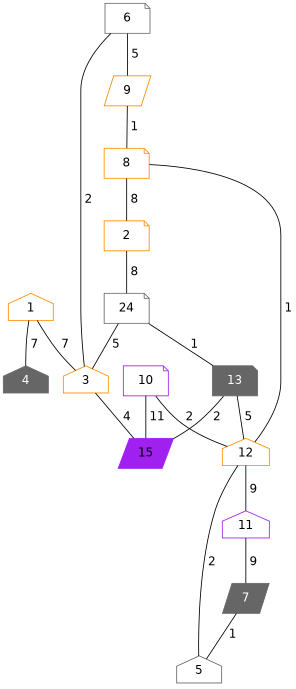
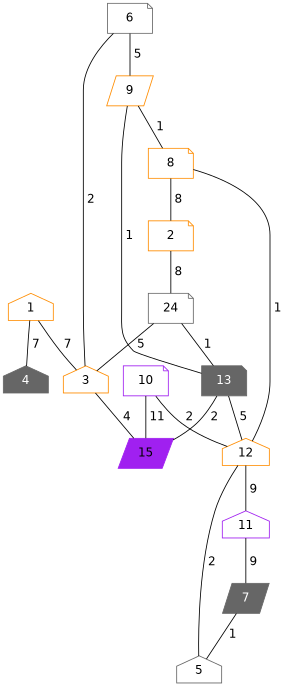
  strict graph {
    fontname="DejaVu Sans"
    node [color=darkorange fontname="DejaVu Sans" shape=house]
    edge [fontname="DejaVu Sans" weight=1]
    n1 [label=1]
    n2 [label=3]
    n3 [color=gray40 fontcolor=white label=4 style=filled]
    n4 [color=purple label=15 shape=parallelogram style=filled]
    n5 [label=2 shape=note]
    n6 [color=gray40 label=24 shape=note]
    n7 [color=gray40 fontcolor=white label=13 shape=note style=filled]
    n8 [color=gray40 label=5]
    n9 [label=12]
    n10 [color=purple label=11]
    n11 [color=gray40 label=6 shape=note]
    n12 [label=9 shape=parallelogram]
    n13 [label=8 shape=note]
    n14 [color=gray40 fontcolor=white label=7 shape=parallelogram style=filled]
    n15 [color=purple label=10 shape=note]
    n1 -- n2 [label=" 7" weight=7]
    n1 -- n3 [label=" 7" weight=7]
    n2 -- n4 [label=" 4" weight=4]
    n5 -- n6 [label=" 8" weight=8]
    n6 -- n2 [label=" 5" weight=5]
    n6 -- n7 [label=" 1"]
    n7 -- n4 [label=" 2" weight=2]
    n7 -- n9 [label=" 5" weight=5]
    n8 -- n9 [label=" 2" weight=2]
    n9 -- n10 [label=" 9" weight=9]
    n10 -- n14 [label=" 9" weight=9]
    n11 -- n2 [label=" 2" weight=2]
    n11 -- n12 [label=" 5" weight=5]
+   n12 -- n7 [label=" 1"]
    n12 -- n13 [label=" 1"]
    n13 -- n5 [label=" 8" weight=8]
    n13 -- n9 [label=" 1"]
    n14 -- n8 [label=" 1"]
    n15 -- n4 [label=" 11" weight=11]
    n15 -- n9 [label=" 2" weight=2]
  }
